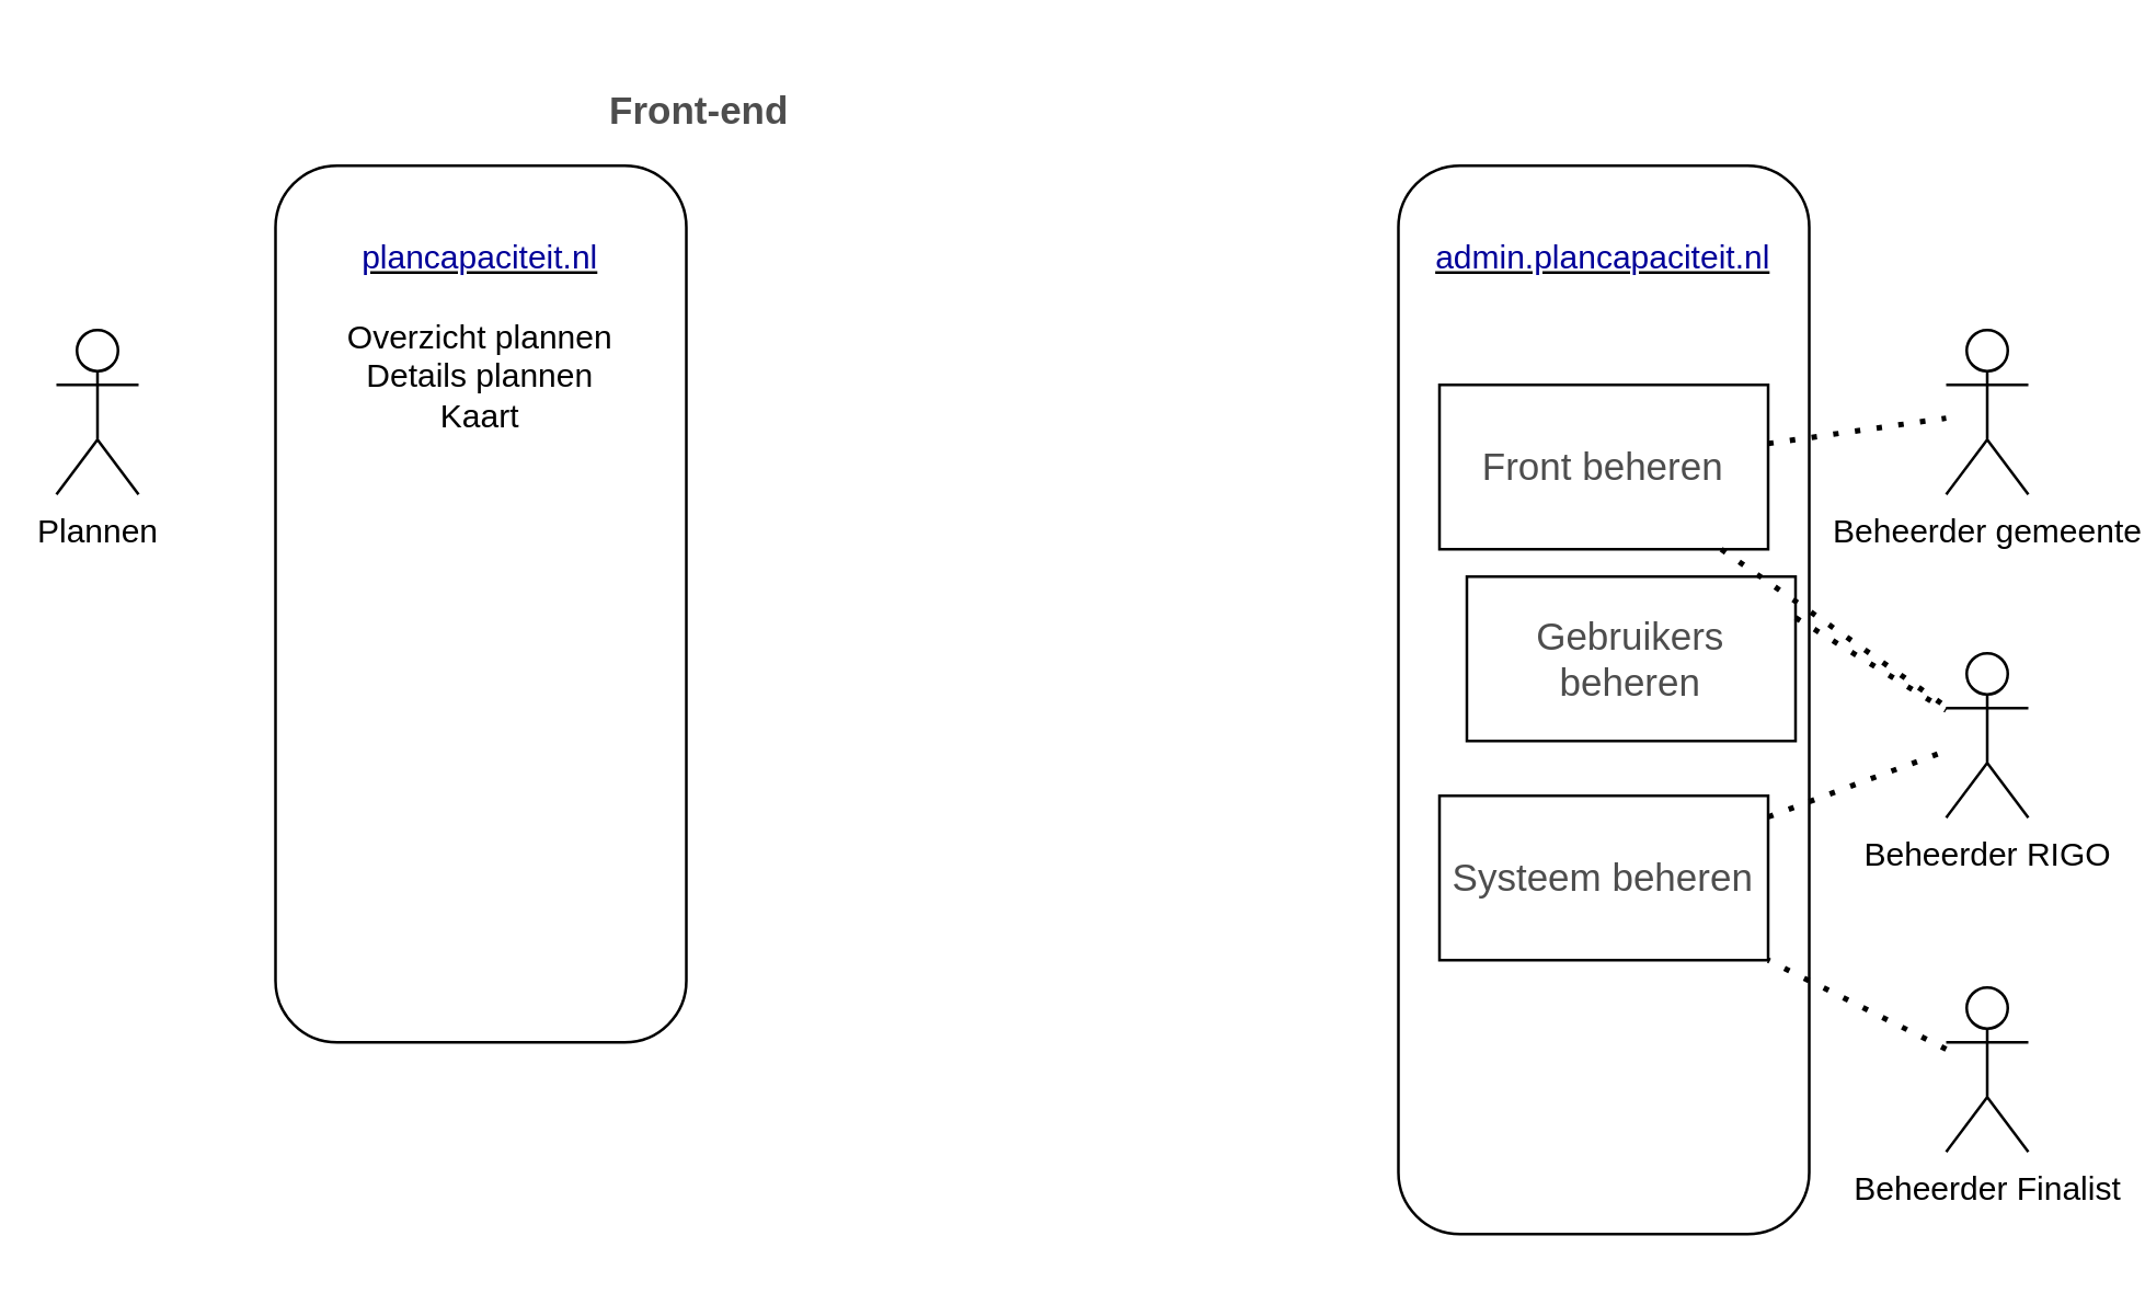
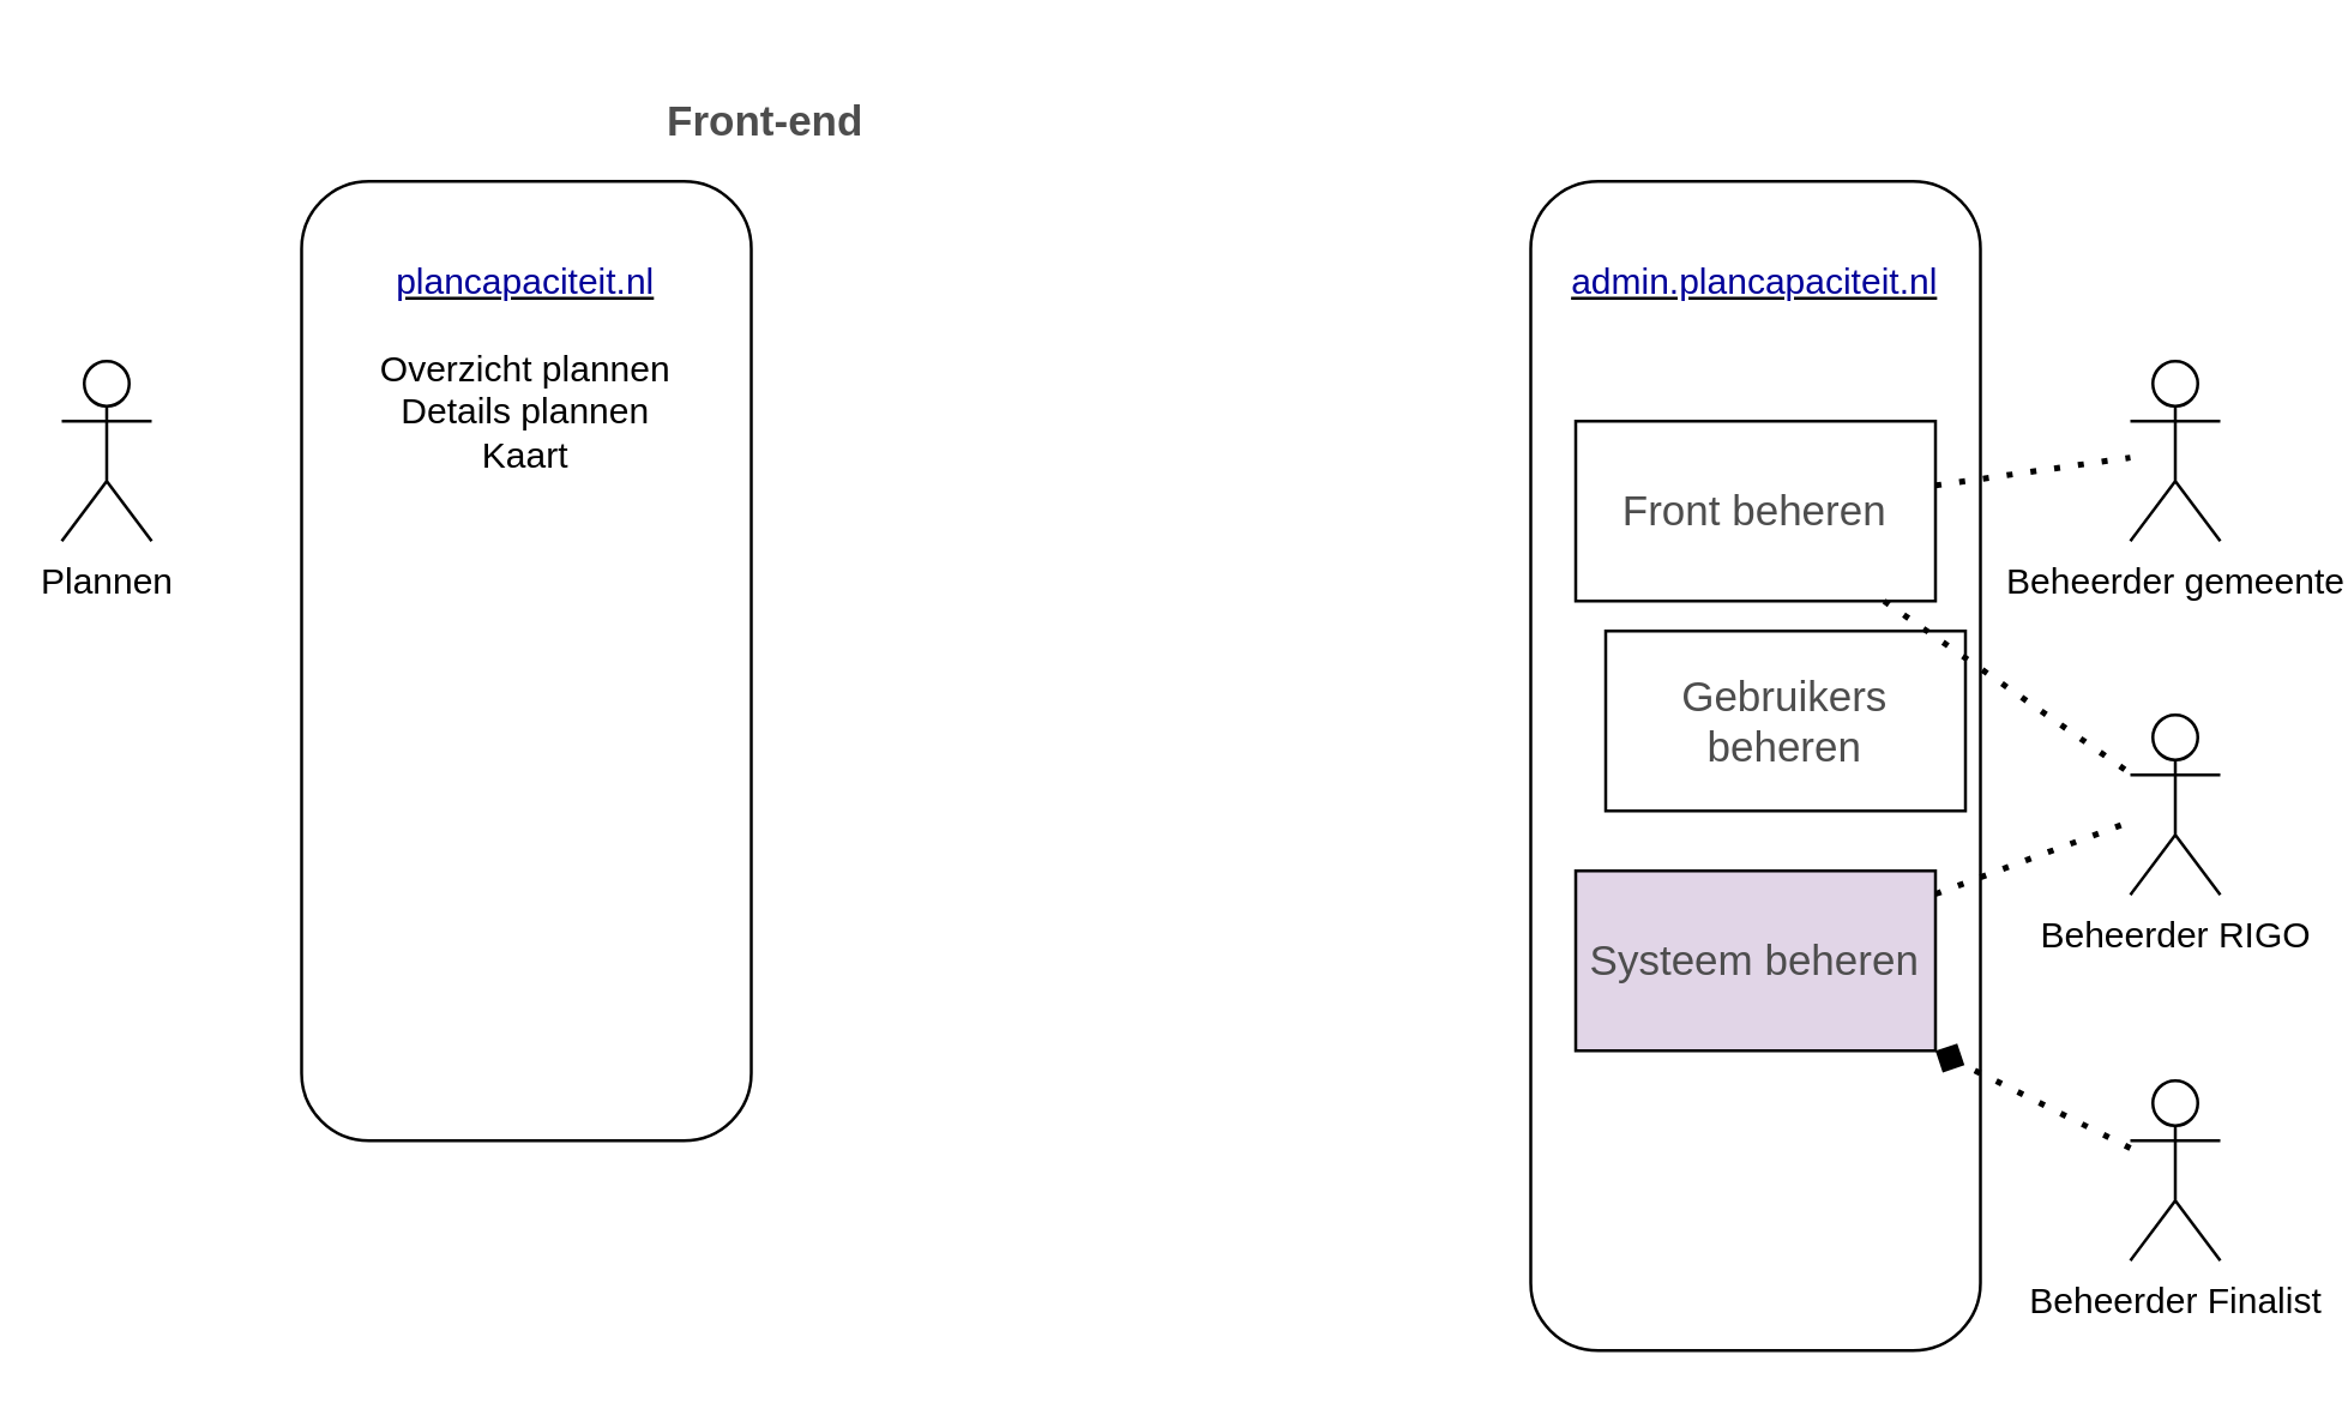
  <mxCell id="0" />
  <mxCell id="1" parent="0" />
  <mxCell id="2" value="Plannen" style="shape=umlActor;verticalLabelPosition=bottom;verticalAlign=top;html=1;outlineConnect=0;" parent="1" vertex="1"><mxGeometry x="20" y="120" width="30" height="60" as="geometry" /></mxCell>
  <mxCell id="3" value="Beheerder&amp;nbsp;gemeente" style="shape=umlActor;verticalLabelPosition=bottom;verticalAlign=top;html=1;outlineConnect=0;" parent="1" vertex="1"><mxGeometry x="710" y="120" width="30" height="60" as="geometry" /></mxCell>
  <mxCell id="4" value="Beheerder RIGO" style="shape=umlActor;verticalLabelPosition=bottom;verticalAlign=top;html=1;outlineConnect=0;" parent="1" vertex="1"><mxGeometry x="710" y="238" width="30" height="60" as="geometry" /></mxCell>
  <mxCell id="5" value="Beheerder Finalist" style="shape=umlActor;verticalLabelPosition=bottom;verticalAlign=top;html=1;outlineConnect=0;" parent="1" vertex="1"><mxGeometry x="710" y="360" width="30" height="60" as="geometry" /></mxCell>
  <mxCell id="6" value="&lt;u&gt;&lt;font color=&quot;#000099&quot;&gt;plancapaciteit.nl&lt;/font&gt;&lt;/u&gt;&lt;br&gt;&lt;br&gt;Overzicht plannen&lt;br&gt;Details plannen&lt;br&gt;Kaart" style="rounded=1;whiteSpace=wrap;html=1;rotation=0;spacingTop=20;verticalAlign=top;" vertex="1" parent="1"><mxGeometry x="100" y="60" width="150" height="320" as="geometry" /></mxCell>
  <mxCell id="7" value="Front-end" style="text;html=1;strokeColor=none;fillColor=none;align=center;verticalAlign=middle;whiteSpace=wrap;rounded=0;fontSize=14;fontStyle=1;fontColor=#4D4D4D;" vertex="1" parent="1"><mxGeometry x="210" y="20" width="90" height="40" as="geometry" /></mxCell>
  <mxCell id="8" value="&lt;u&gt;&lt;font color=&quot;#000099&quot;&gt;admin.plancapaciteit.nl&lt;/font&gt;&lt;/u&gt;" style="rounded=1;whiteSpace=wrap;html=1;rotation=0;verticalAlign=top;spacingTop=20;" vertex="1" parent="1"><mxGeometry x="510" y="60" width="150" height="390" as="geometry" /></mxCell>
  <mxCell id="9" value="Gebruikers beheren" style="rounded=0;whiteSpace=wrap;html=1;fontSize=14;fontColor=#4D4D4D;" vertex="1" parent="1"><mxGeometry x="535" y="210" width="120" height="60" as="geometry" /></mxCell>
- <mxCell id="10" value="" style="endArrow=none;dashed=1;html=1;dashPattern=1 3;strokeWidth=2;fontSize=14;fontColor=#4D4D4D;exitX=1;exitY=0.25;exitDx=0;exitDy=0;" edge="1" parent="1" source="9" target="4"><mxGeometry width="50" height="50" relative="1" as="geometry"><mxPoint x="370" y="530" as="sourcePoint" /><mxPoint x="420" y="480" as="targetPoint" /></mxGeometry></mxCell>
  <mxCell id="11" value="Front beheren" style="rounded=0;whiteSpace=wrap;html=1;fontSize=14;fontColor=#4D4D4D;" vertex="1" parent="1"><mxGeometry x="525" y="140" width="120" height="60" as="geometry" /></mxCell>
  <mxCell id="12" value="" style="endArrow=none;dashed=1;html=1;dashPattern=1 3;strokeWidth=2;fontSize=14;fontColor=#4D4D4D;" edge="1" parent="1" source="11" target="4"><mxGeometry width="50" height="50" relative="1" as="geometry"><mxPoint x="555" y="405" as="sourcePoint" /><mxPoint x="690" y="306" as="targetPoint" /></mxGeometry></mxCell>
  <mxCell id="13" value="" style="endArrow=none;dashed=1;html=1;dashPattern=1 3;strokeWidth=2;fontSize=14;fontColor=#4D4D4D;" edge="1" parent="1" source="11" target="3"><mxGeometry width="50" height="50" relative="1" as="geometry"><mxPoint x="370" y="540" as="sourcePoint" /><mxPoint x="420" y="490" as="targetPoint" /></mxGeometry></mxCell>
- <mxCell id="14" value="Systeem beheren" style="rounded=0;whiteSpace=wrap;html=1;fontSize=14;fontColor=#4D4D4D;" vertex="1" parent="1"><mxGeometry x="525" y="290" width="120" height="60" as="geometry" /></mxCell>
+ <mxCell id="14" value="Systeem beheren" style="rounded=0;whiteSpace=wrap;html=1;fontSize=14;fontColor=#4D4D4D;fillColor=#e1d5e7;" vertex="1" parent="1"><mxGeometry x="525" y="290" width="120" height="60" as="geometry" /></mxCell>
  <mxCell id="15" value="" style="endArrow=none;dashed=1;html=1;dashPattern=1 3;strokeWidth=2;fontSize=14;fontColor=#4D4D4D;" edge="1" parent="1" source="14" target="4"><mxGeometry width="50" height="50" relative="1" as="geometry"><mxPoint x="610" y="450" as="sourcePoint" /><mxPoint x="700" y="320" as="targetPoint" /></mxGeometry></mxCell>
- <mxCell id="16" value="" style="endArrow=none;dashed=1;html=1;dashPattern=1 3;strokeWidth=2;fontSize=14;fontColor=#4D4D4D;" edge="1" parent="1" source="5" target="14"><mxGeometry width="50" height="50" relative="1" as="geometry"><mxPoint x="370" y="370" as="sourcePoint" /><mxPoint x="420" y="320" as="targetPoint" /></mxGeometry></mxCell>
+ <mxCell id="16" value="" style="endArrow=diamond;dashed=1;html=1;dashPattern=1 3;strokeWidth=2;fontSize=14;fontColor=#4D4D4D;" edge="1" parent="1" source="5" target="14"><mxGeometry width="50" height="50" relative="1" as="geometry"><mxPoint x="370" y="370" as="sourcePoint" /><mxPoint x="420" y="320" as="targetPoint" /></mxGeometry></mxCell>
